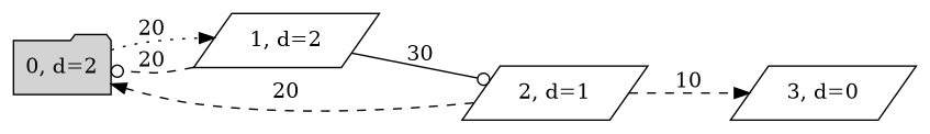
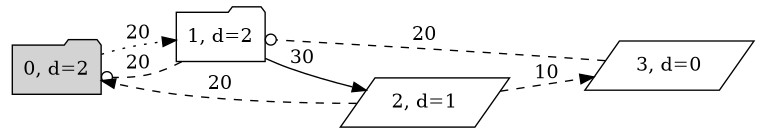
  digraph {
    rankdir=LR
    node [shape=folder]
    edge [arrowhead=normal style=dashed]
    n1 [label="0, d=2" style=filled]
-   n2 [label="1, d=2" shape=parallelogram]
+   n2 [label="1, d=2"]
    n3 [label="2, d=1" shape=parallelogram]
    n4 [label="3, d=0" shape=parallelogram]
    n1 -> n2 [label=20 style=dotted]
    n2 -> n1 [arrowhead=odot label=20]
-   n2 -> n3 [arrowhead=odot label=30 style=solid]
+   n2 -> n3 [label=30 style=solid]
    n3 -> n1 [label=20]
    n3 -> n4 [label=10]
+   n4 -> n2 [arrowhead=odot label=20]
  }
